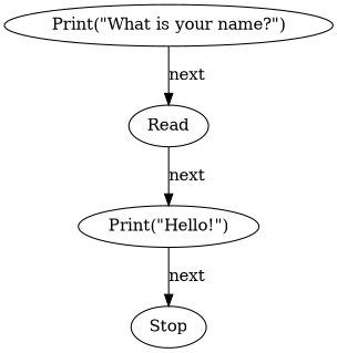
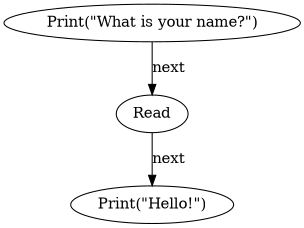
  digraph {
    rankdir=TB
    n1 [label="Print(\"What is your name?\")"]
    n2 [label=Read]
    n3 [label="Print(\"Hello!\")"]
-   n4 [label=Stop]
    n1 -> n2 [label=next]
    n2 -> n3 [label=next]
-   n3 -> n4 [label=next]
  }
